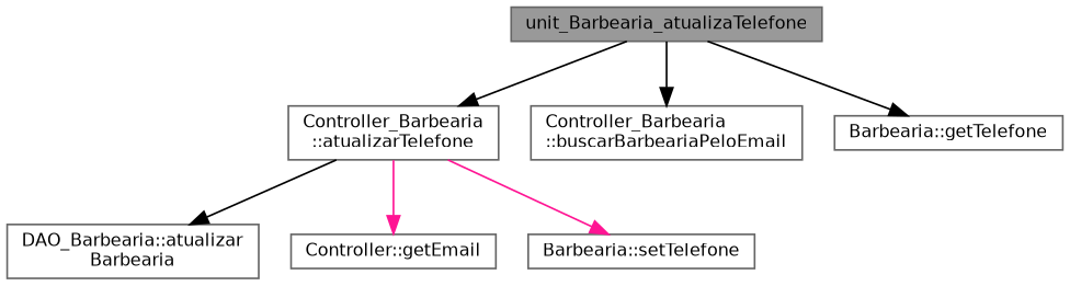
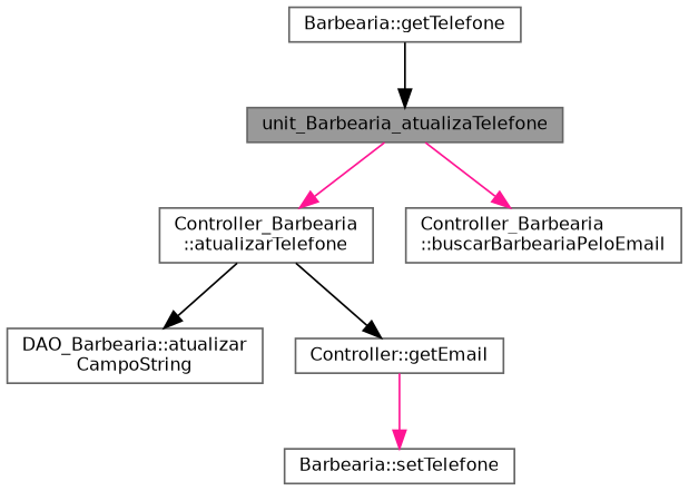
  digraph {
    rankdir=TB
    node [color=grey40 fillcolor=white fontname=Helvetica fontsize=10 shape=box style=filled]
    edge [color=deeppink fontname=Helvetica fontsize=10 labelfontname=Helvetica labelfontsize=10 style=solid]
    n1 [color=gray40 fillcolor=grey60 fontcolor=black height=0.2 label=unit_Barbearia_atualizaTelefone width=0.4]
    n2 [height=0.2 label="Controller_Barbearia\l::atualizarTelefone" width=0.4]
    n3 [height=0.2 label="Controller_Barbearia\l::buscarBarbeariaPeloEmail" width=0.4]
    n4 [height=0.2 label="Barbearia::getTelefone" width=0.4]
-   n5 [height=0.2 label="DAO_Barbearia::atualizar\lBarbearia" width=0.4]
+   n5 [height=0.2 label="DAO_Barbearia::atualizar\lCampoString" width=0.4]
    n6 [height=0.2 label="Controller::getEmail" width=0.4]
    n7 [height=0.2 label="Barbearia::setTelefone" width=0.4]
-   n1 -> n2 [color=black]
-   n1 -> n3 [color=black]
-   n1 -> n4 [color=black]
+   n1 -> n2
+   n1 -> n3
+   n4 -> n1 [color=black]
    n2 -> n5 [color=black]
-   n2 -> n6
-   n2 -> n7
+   n2 -> n6 [color=black]
+   n6 -> n7
  }
